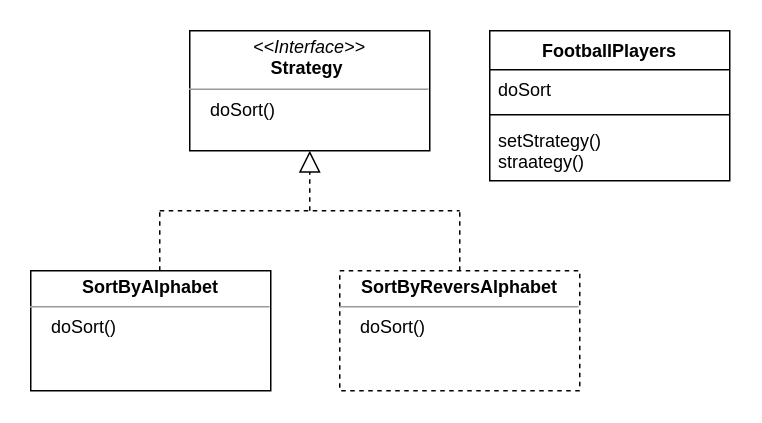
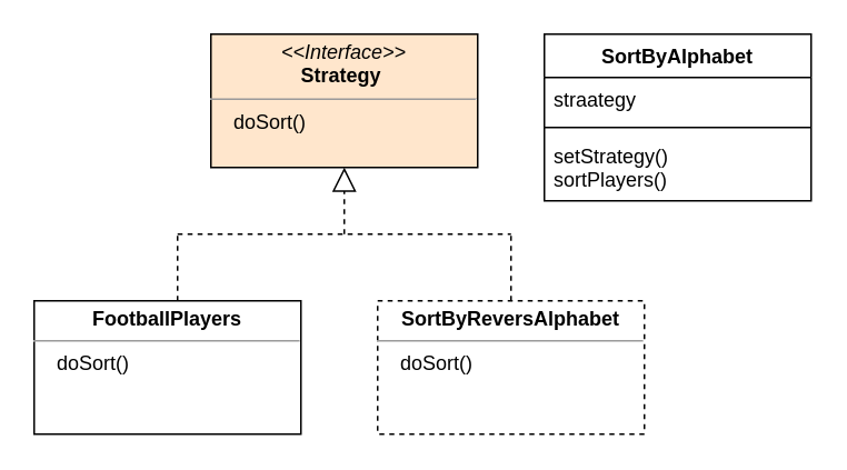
  <mxCell id="0" />
  <mxCell id="1" parent="0" />
- <mxCell id="2" value="FootballPlayers" style="swimlane;fontStyle=1;align=center;verticalAlign=top;childLayout=stackLayout;horizontal=1;startSize=26;horizontalStack=0;resizeParent=1;resizeParentMax=0;resizeLast=0;collapsible=1;marginBottom=0;" parent="1" vertex="1"><mxGeometry x="326" y="20" width="160" height="100" as="geometry" /></mxCell>
- <mxCell id="3" value="doSort" style="text;strokeColor=none;fillColor=none;align=left;verticalAlign=top;spacingLeft=4;spacingRight=4;overflow=hidden;rotatable=0;points=[[0,0.5],[1,0.5]];portConstraint=eastwest;" parent="2" vertex="1"><mxGeometry y="26" width="160" height="26" as="geometry" /></mxCell>
+ <mxCell id="2" value="SortByAlphabet" style="swimlane;fontStyle=1;align=center;verticalAlign=top;childLayout=stackLayout;horizontal=1;startSize=26;horizontalStack=0;resizeParent=1;resizeParentMax=0;resizeLast=0;collapsible=1;marginBottom=0;" parent="1" vertex="1"><mxGeometry x="326" y="20" width="160" height="100" as="geometry" /></mxCell>
+ <mxCell id="3" value="straategy" style="text;strokeColor=none;fillColor=none;align=left;verticalAlign=top;spacingLeft=4;spacingRight=4;overflow=hidden;rotatable=0;points=[[0,0.5],[1,0.5]];portConstraint=eastwest;" parent="2" vertex="1"><mxGeometry y="26" width="160" height="26" as="geometry" /></mxCell>
  <mxCell id="4" value="" style="line;strokeWidth=1;fillColor=none;align=left;verticalAlign=middle;spacingTop=-1;spacingLeft=3;spacingRight=3;rotatable=0;labelPosition=right;points=[];portConstraint=eastwest;" parent="2" vertex="1"><mxGeometry y="52" width="160" height="8" as="geometry" /></mxCell>
- <mxCell id="5" value="setStrategy()&#10;straategy()" style="text;strokeColor=none;fillColor=none;align=left;verticalAlign=top;spacingLeft=4;spacingRight=4;overflow=hidden;rotatable=0;points=[[0,0.5],[1,0.5]];portConstraint=eastwest;" parent="2" vertex="1"><mxGeometry y="60" width="160" height="40" as="geometry" /></mxCell>
- <mxCell id="6" value="&lt;p style=&quot;margin:0px;margin-top:4px;text-align:center;&quot;&gt;&lt;i&gt;&amp;lt;&amp;lt;Interface&amp;gt;&amp;gt;&lt;/i&gt;&lt;br&gt;&lt;b&gt;Strategy&lt;/b&gt;&lt;span style=&quot;background-color: initial; text-align: left;&quot;&gt;&amp;nbsp;&lt;/span&gt;&lt;/p&gt;&lt;hr size=&quot;1&quot;&gt;&lt;p style=&quot;margin:0px;margin-left:4px;&quot;&gt;&amp;nbsp; &amp;nbsp;doSort()&lt;br&gt;&lt;br&gt;&lt;/p&gt;" style="verticalAlign=top;align=left;overflow=fill;fontSize=12;fontFamily=Helvetica;html=1;" parent="1" vertex="1"><mxGeometry x="126" y="20" width="160" height="80" as="geometry" /></mxCell>
+ <mxCell id="5" value="setStrategy()&#10;sortPlayers()" style="text;strokeColor=none;fillColor=none;align=left;verticalAlign=top;spacingLeft=4;spacingRight=4;overflow=hidden;rotatable=0;points=[[0,0.5],[1,0.5]];portConstraint=eastwest;" parent="2" vertex="1"><mxGeometry y="60" width="160" height="40" as="geometry" /></mxCell>
+ <mxCell id="6" value="&lt;p style=&quot;margin:0px;margin-top:4px;text-align:center;&quot;&gt;&lt;i&gt;&amp;lt;&amp;lt;Interface&amp;gt;&amp;gt;&lt;/i&gt;&lt;br&gt;&lt;b&gt;Strategy&lt;/b&gt;&lt;span style=&quot;background-color: initial; text-align: left;&quot;&gt;&amp;nbsp;&lt;/span&gt;&lt;/p&gt;&lt;hr size=&quot;1&quot;&gt;&lt;p style=&quot;margin:0px;margin-left:4px;&quot;&gt;&amp;nbsp; &amp;nbsp;doSort()&lt;br&gt;&lt;br&gt;&lt;/p&gt;" style="verticalAlign=top;align=left;overflow=fill;fontSize=12;fontFamily=Helvetica;html=1;fillColor=#ffe6cc;" parent="1" vertex="1"><mxGeometry x="126" y="20" width="160" height="80" as="geometry" /></mxCell>
  <mxCell id="7" value="" style="endArrow=block;dashed=1;endFill=0;endSize=12;html=1;rounded=0;entryX=0.5;entryY=1;entryDx=0;entryDy=0;" parent="1" target="6" edge="1"><mxGeometry width="160" relative="1" as="geometry"><mxPoint x="206" y="140" as="sourcePoint" /><mxPoint x="316" y="190" as="targetPoint" /></mxGeometry></mxCell>
- <mxCell id="8" value="&lt;p style=&quot;margin:0px;margin-top:4px;text-align:center;&quot;&gt;&lt;b&gt;SortByAlphabet&lt;/b&gt;&lt;/p&gt;&lt;hr size=&quot;1&quot;&gt;&lt;p style=&quot;margin:0px;margin-left:4px;&quot;&gt;&amp;nbsp; &amp;nbsp;doSort()&lt;br&gt;&lt;br&gt;&lt;/p&gt;" style="verticalAlign=top;align=left;overflow=fill;fontSize=12;fontFamily=Helvetica;html=1;" vertex="1" parent="1"><mxGeometry x="20" y="180" width="160" height="80" as="geometry" /></mxCell>
+ <mxCell id="8" value="&lt;p style=&quot;margin:0px;margin-top:4px;text-align:center;&quot;&gt;&lt;b&gt;FootballPlayers&lt;/b&gt;&lt;/p&gt;&lt;hr size=&quot;1&quot;&gt;&lt;p style=&quot;margin:0px;margin-left:4px;&quot;&gt;&amp;nbsp; &amp;nbsp;doSort()&lt;br&gt;&lt;br&gt;&lt;/p&gt;" style="verticalAlign=top;align=left;overflow=fill;fontSize=12;fontFamily=Helvetica;html=1;" vertex="1" parent="1"><mxGeometry x="20" y="180" width="160" height="80" as="geometry" /></mxCell>
  <mxCell id="9" value="&lt;p style=&quot;margin:0px;margin-top:4px;text-align:center;&quot;&gt;&lt;b&gt;SortByReversAlphabet&lt;/b&gt;&lt;/p&gt;&lt;hr size=&quot;1&quot;&gt;&lt;p style=&quot;margin:0px;margin-left:4px;&quot;&gt;&amp;nbsp; &amp;nbsp;doSort()&lt;br&gt;&lt;br&gt;&lt;/p&gt;" style="verticalAlign=top;align=left;overflow=fill;fontSize=12;fontFamily=Helvetica;html=1;dashed=1;" vertex="1" parent="1"><mxGeometry x="226" y="180" width="160" height="80" as="geometry" /></mxCell>
  <mxCell id="10" value="" style="endArrow=none;dashed=1;html=1;rounded=0;" edge="1" parent="1"><mxGeometry width="50" height="50" relative="1" as="geometry"><mxPoint x="106" y="140" as="sourcePoint" /><mxPoint x="306" y="140" as="targetPoint" /></mxGeometry></mxCell>
  <mxCell id="11" value="" style="endArrow=none;dashed=1;html=1;rounded=0;" edge="1" parent="1" source="9"><mxGeometry width="50" height="50" relative="1" as="geometry"><mxPoint x="206" y="200" as="sourcePoint" /><mxPoint x="306" y="140" as="targetPoint" /></mxGeometry></mxCell>
  <mxCell id="12" value="" style="endArrow=none;dashed=1;html=1;rounded=0;" edge="1" parent="1"><mxGeometry width="50" height="50" relative="1" as="geometry"><mxPoint x="106" y="180" as="sourcePoint" /><mxPoint x="106" y="140" as="targetPoint" /></mxGeometry></mxCell>
